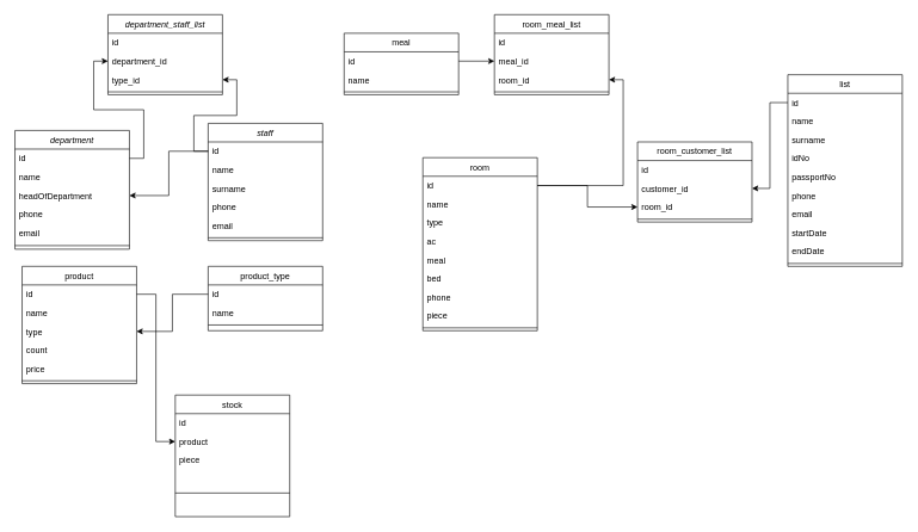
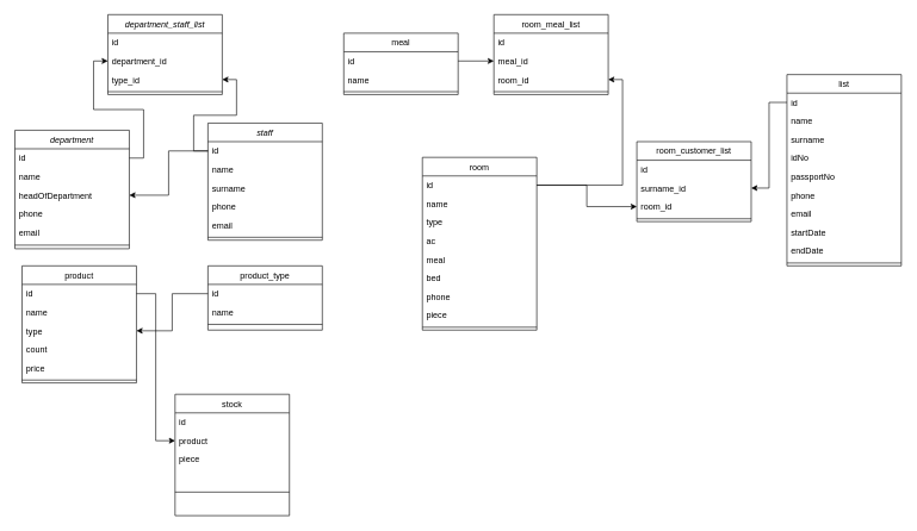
  <mxCell id="0" />
  <mxCell id="1" parent="0" />
  <mxCell id="2" style="edgeStyle=orthogonalEdgeStyle;rounded=0;orthogonalLoop=1;jettySize=auto;html=1;" parent="1" source="11" target="20" edge="1"><mxGeometry relative="1" as="geometry" /></mxCell>
  <mxCell id="3" value="department_staff_list" style="swimlane;fontStyle=2;align=center;verticalAlign=top;childLayout=stackLayout;horizontal=1;startSize=26;horizontalStack=0;resizeParent=1;resizeLast=0;collapsible=1;marginBottom=0;rounded=0;shadow=0;strokeWidth=1;" parent="1" vertex="1"><mxGeometry x="150" y="20" width="160" height="112" as="geometry"><mxRectangle x="230" y="140" width="160" height="26" as="alternateBounds" /></mxGeometry></mxCell>
  <mxCell id="4" value="id" style="text;align=left;verticalAlign=top;spacingLeft=4;spacingRight=4;overflow=hidden;rotatable=0;points=[[0,0.5],[1,0.5]];portConstraint=eastwest;" parent="3" vertex="1"><mxGeometry y="26" width="160" height="26" as="geometry" /></mxCell>
  <mxCell id="5" value="department_id" style="text;align=left;verticalAlign=top;spacingLeft=4;spacingRight=4;overflow=hidden;rotatable=0;points=[[0,0.5],[1,0.5]];portConstraint=eastwest;" parent="3" vertex="1"><mxGeometry y="52" width="160" height="26" as="geometry" /></mxCell>
  <mxCell id="6" value="type_id" style="text;align=left;verticalAlign=top;spacingLeft=4;spacingRight=4;overflow=hidden;rotatable=0;points=[[0,0.5],[1,0.5]];portConstraint=eastwest;" parent="3" vertex="1"><mxGeometry y="78" width="160" height="26" as="geometry" /></mxCell>
  <mxCell id="7" value="" style="line;html=1;strokeWidth=1;align=left;verticalAlign=middle;spacingTop=-1;spacingLeft=3;spacingRight=3;rotatable=0;labelPosition=right;points=[];portConstraint=eastwest;" parent="3" vertex="1"><mxGeometry y="104" width="160" height="8" as="geometry" /></mxCell>
  <mxCell id="8" style="edgeStyle=orthogonalEdgeStyle;rounded=0;orthogonalLoop=1;jettySize=auto;html=1;" parent="1" source="18" target="5" edge="1"><mxGeometry relative="1" as="geometry" /></mxCell>
  <mxCell id="9" style="edgeStyle=orthogonalEdgeStyle;rounded=0;orthogonalLoop=1;jettySize=auto;html=1;" parent="1" source="11" target="6" edge="1"><mxGeometry relative="1" as="geometry" /></mxCell>
  <mxCell id="10" value="staff" style="swimlane;fontStyle=2;align=center;verticalAlign=top;childLayout=stackLayout;horizontal=1;startSize=26;horizontalStack=0;resizeParent=1;resizeLast=0;collapsible=1;marginBottom=0;rounded=0;shadow=0;strokeWidth=1;" parent="1" vertex="1"><mxGeometry x="290" y="172" width="160" height="164" as="geometry"><mxRectangle x="230" y="140" width="160" height="26" as="alternateBounds" /></mxGeometry></mxCell>
  <mxCell id="11" value="id" style="text;align=left;verticalAlign=top;spacingLeft=4;spacingRight=4;overflow=hidden;rotatable=0;points=[[0,0.5],[1,0.5]];portConstraint=eastwest;" parent="10" vertex="1"><mxGeometry y="26" width="160" height="26" as="geometry" /></mxCell>
  <mxCell id="12" value="name" style="text;align=left;verticalAlign=top;spacingLeft=4;spacingRight=4;overflow=hidden;rotatable=0;points=[[0,0.5],[1,0.5]];portConstraint=eastwest;" parent="10" vertex="1"><mxGeometry y="52" width="160" height="26" as="geometry" /></mxCell>
  <mxCell id="13" value="surname" style="text;align=left;verticalAlign=top;spacingLeft=4;spacingRight=4;overflow=hidden;rotatable=0;points=[[0,0.5],[1,0.5]];portConstraint=eastwest;" parent="10" vertex="1"><mxGeometry y="78" width="160" height="26" as="geometry" /></mxCell>
  <mxCell id="14" value="phone" style="text;align=left;verticalAlign=top;spacingLeft=4;spacingRight=4;overflow=hidden;rotatable=0;points=[[0,0.5],[1,0.5]];portConstraint=eastwest;rounded=0;shadow=0;html=0;" parent="10" vertex="1"><mxGeometry y="104" width="160" height="26" as="geometry" /></mxCell>
  <mxCell id="15" value="email" style="text;align=left;verticalAlign=top;spacingLeft=4;spacingRight=4;overflow=hidden;rotatable=0;points=[[0,0.5],[1,0.5]];portConstraint=eastwest;rounded=0;shadow=0;html=0;" parent="10" vertex="1"><mxGeometry y="130" width="160" height="26" as="geometry" /></mxCell>
  <mxCell id="16" value="" style="line;html=1;strokeWidth=1;align=left;verticalAlign=middle;spacingTop=-1;spacingLeft=3;spacingRight=3;rotatable=0;labelPosition=right;points=[];portConstraint=eastwest;" parent="10" vertex="1"><mxGeometry y="156" width="160" height="8" as="geometry" /></mxCell>
  <mxCell id="17" value="department" style="swimlane;fontStyle=2;align=center;verticalAlign=top;childLayout=stackLayout;horizontal=1;startSize=26;horizontalStack=0;resizeParent=1;resizeLast=0;collapsible=1;marginBottom=0;rounded=0;shadow=0;strokeWidth=1;" parent="1" vertex="1"><mxGeometry x="20" y="182" width="160" height="166" as="geometry"><mxRectangle x="230" y="140" width="160" height="26" as="alternateBounds" /></mxGeometry></mxCell>
  <mxCell id="18" value="id" style="text;align=left;verticalAlign=top;spacingLeft=4;spacingRight=4;overflow=hidden;rotatable=0;points=[[0,0.5],[1,0.5]];portConstraint=eastwest;" parent="17" vertex="1"><mxGeometry y="26" width="160" height="26" as="geometry" /></mxCell>
  <mxCell id="19" value="name" style="text;align=left;verticalAlign=top;spacingLeft=4;spacingRight=4;overflow=hidden;rotatable=0;points=[[0,0.5],[1,0.5]];portConstraint=eastwest;" parent="17" vertex="1"><mxGeometry y="52" width="160" height="26" as="geometry" /></mxCell>
  <mxCell id="20" value="headOfDepartment" style="text;align=left;verticalAlign=top;spacingLeft=4;spacingRight=4;overflow=hidden;rotatable=0;points=[[0,0.5],[1,0.5]];portConstraint=eastwest;rounded=0;shadow=0;html=0;" parent="17" vertex="1"><mxGeometry y="78" width="160" height="26" as="geometry" /></mxCell>
  <mxCell id="21" value="phone" style="text;align=left;verticalAlign=top;spacingLeft=4;spacingRight=4;overflow=hidden;rotatable=0;points=[[0,0.5],[1,0.5]];portConstraint=eastwest;rounded=0;shadow=0;html=0;" parent="17" vertex="1"><mxGeometry y="104" width="160" height="26" as="geometry" /></mxCell>
  <mxCell id="22" value="email" style="text;align=left;verticalAlign=top;spacingLeft=4;spacingRight=4;overflow=hidden;rotatable=0;points=[[0,0.5],[1,0.5]];portConstraint=eastwest;rounded=0;shadow=0;html=0;" parent="17" vertex="1"><mxGeometry y="130" width="160" height="26" as="geometry" /></mxCell>
  <mxCell id="23" value="" style="line;html=1;strokeWidth=1;align=left;verticalAlign=middle;spacingTop=-1;spacingLeft=3;spacingRight=3;rotatable=0;labelPosition=right;points=[];portConstraint=eastwest;" parent="17" vertex="1"><mxGeometry y="156" width="160" height="10" as="geometry" /></mxCell>
  <mxCell id="24" style="edgeStyle=orthogonalEdgeStyle;rounded=0;orthogonalLoop=1;jettySize=auto;html=1;entryX=1;entryY=0.5;entryDx=0;entryDy=0;" parent="1" source="33" target="28" edge="1"><mxGeometry relative="1" as="geometry" /></mxCell>
  <mxCell id="25" value="product" style="swimlane;fontStyle=0;align=center;verticalAlign=top;childLayout=stackLayout;horizontal=1;startSize=26;horizontalStack=0;resizeParent=1;resizeLast=0;collapsible=1;marginBottom=0;rounded=0;shadow=0;strokeWidth=1;" parent="1" vertex="1"><mxGeometry x="30" y="372" width="160" height="164" as="geometry"><mxRectangle x="550" y="140" width="160" height="26" as="alternateBounds" /></mxGeometry></mxCell>
  <mxCell id="26" value="id" style="text;align=left;verticalAlign=top;spacingLeft=4;spacingRight=4;overflow=hidden;rotatable=0;points=[[0,0.5],[1,0.5]];portConstraint=eastwest;" parent="25" vertex="1"><mxGeometry y="26" width="160" height="26" as="geometry" /></mxCell>
  <mxCell id="27" value="name" style="text;align=left;verticalAlign=top;spacingLeft=4;spacingRight=4;overflow=hidden;rotatable=0;points=[[0,0.5],[1,0.5]];portConstraint=eastwest;" parent="25" vertex="1"><mxGeometry y="52" width="160" height="26" as="geometry" /></mxCell>
  <mxCell id="28" value="type" style="text;align=left;verticalAlign=top;spacingLeft=4;spacingRight=4;overflow=hidden;rotatable=0;points=[[0,0.5],[1,0.5]];portConstraint=eastwest;rounded=0;shadow=0;html=0;" parent="25" vertex="1"><mxGeometry y="78" width="160" height="26" as="geometry" /></mxCell>
  <mxCell id="29" value="count" style="text;align=left;verticalAlign=top;spacingLeft=4;spacingRight=4;overflow=hidden;rotatable=0;points=[[0,0.5],[1,0.5]];portConstraint=eastwest;rounded=0;shadow=0;html=0;" parent="25" vertex="1"><mxGeometry y="104" width="160" height="26" as="geometry" /></mxCell>
  <mxCell id="30" value="price" style="text;align=left;verticalAlign=top;spacingLeft=4;spacingRight=4;overflow=hidden;rotatable=0;points=[[0,0.5],[1,0.5]];portConstraint=eastwest;rounded=0;shadow=0;html=0;" parent="25" vertex="1"><mxGeometry y="130" width="160" height="26" as="geometry" /></mxCell>
  <mxCell id="31" value="" style="line;html=1;strokeWidth=1;align=left;verticalAlign=middle;spacingTop=-1;spacingLeft=3;spacingRight=3;rotatable=0;labelPosition=right;points=[];portConstraint=eastwest;" parent="25" vertex="1"><mxGeometry y="156" width="160" height="8" as="geometry" /></mxCell>
  <mxCell id="32" value="product_type" style="swimlane;fontStyle=0;align=center;verticalAlign=top;childLayout=stackLayout;horizontal=1;startSize=26;horizontalStack=0;resizeParent=1;resizeLast=0;collapsible=1;marginBottom=0;rounded=0;shadow=0;strokeWidth=1;" parent="1" vertex="1"><mxGeometry x="290" y="372" width="160" height="90" as="geometry"><mxRectangle x="340" y="380" width="170" height="26" as="alternateBounds" /></mxGeometry></mxCell>
  <mxCell id="33" value="id" style="text;align=left;verticalAlign=top;spacingLeft=4;spacingRight=4;overflow=hidden;rotatable=0;points=[[0,0.5],[1,0.5]];portConstraint=eastwest;" parent="32" vertex="1"><mxGeometry y="26" width="160" height="26" as="geometry" /></mxCell>
  <mxCell id="34" value="name" style="text;align=left;verticalAlign=top;spacingLeft=4;spacingRight=4;overflow=hidden;rotatable=0;points=[[0,0.5],[1,0.5]];portConstraint=eastwest;" parent="32" vertex="1"><mxGeometry y="52" width="160" height="26" as="geometry" /></mxCell>
  <mxCell id="35" value="" style="line;html=1;strokeWidth=1;align=left;verticalAlign=middle;spacingTop=-1;spacingLeft=3;spacingRight=3;rotatable=0;labelPosition=right;points=[];portConstraint=eastwest;" parent="32" vertex="1"><mxGeometry y="78" width="160" height="8" as="geometry" /></mxCell>
  <mxCell id="36" style="edgeStyle=orthogonalEdgeStyle;rounded=0;orthogonalLoop=1;jettySize=auto;html=1;" parent="1" source="61" target="40" edge="1"><mxGeometry relative="1" as="geometry" /></mxCell>
  <mxCell id="37" style="edgeStyle=orthogonalEdgeStyle;rounded=0;orthogonalLoop=1;jettySize=auto;html=1;entryX=1;entryY=0.5;entryDx=0;entryDy=0;" parent="1" source="66" target="41" edge="1"><mxGeometry relative="1" as="geometry" /></mxCell>
  <mxCell id="38" value="room_meal_list" style="swimlane;fontStyle=0;align=center;verticalAlign=top;childLayout=stackLayout;horizontal=1;startSize=26;horizontalStack=0;resizeParent=1;resizeLast=0;collapsible=1;marginBottom=0;rounded=0;shadow=0;strokeWidth=1;" parent="1" vertex="1"><mxGeometry x="690" y="20" width="160" height="112" as="geometry"><mxRectangle x="550" y="140" width="160" height="26" as="alternateBounds" /></mxGeometry></mxCell>
  <mxCell id="39" value="id" style="text;align=left;verticalAlign=top;spacingLeft=4;spacingRight=4;overflow=hidden;rotatable=0;points=[[0,0.5],[1,0.5]];portConstraint=eastwest;" parent="38" vertex="1"><mxGeometry y="26" width="160" height="26" as="geometry" /></mxCell>
  <mxCell id="40" value="meal_id" style="text;align=left;verticalAlign=top;spacingLeft=4;spacingRight=4;overflow=hidden;rotatable=0;points=[[0,0.5],[1,0.5]];portConstraint=eastwest;" parent="38" vertex="1"><mxGeometry y="52" width="160" height="26" as="geometry" /></mxCell>
  <mxCell id="41" value="room_id" style="text;align=left;verticalAlign=top;spacingLeft=4;spacingRight=4;overflow=hidden;rotatable=0;points=[[0,0.5],[1,0.5]];portConstraint=eastwest;" parent="38" vertex="1"><mxGeometry y="78" width="160" height="26" as="geometry" /></mxCell>
  <mxCell id="42" value="" style="line;html=1;strokeWidth=1;align=left;verticalAlign=middle;spacingTop=-1;spacingLeft=3;spacingRight=3;rotatable=0;labelPosition=right;points=[];portConstraint=eastwest;" parent="38" vertex="1"><mxGeometry y="104" width="160" height="8" as="geometry" /></mxCell>
  <mxCell id="43" style="edgeStyle=orthogonalEdgeStyle;rounded=0;orthogonalLoop=1;jettySize=auto;html=1;entryX=1;entryY=0.5;entryDx=0;entryDy=0;" parent="1" source="50" target="46" edge="1"><mxGeometry relative="1" as="geometry" /></mxCell>
  <mxCell id="44" value="room_customer_list" style="swimlane;fontStyle=0;align=center;verticalAlign=top;childLayout=stackLayout;horizontal=1;startSize=26;horizontalStack=0;resizeParent=1;resizeLast=0;collapsible=1;marginBottom=0;rounded=0;shadow=0;strokeWidth=1;" parent="1" vertex="1"><mxGeometry x="890" y="198" width="160" height="112" as="geometry"><mxRectangle x="550" y="140" width="160" height="26" as="alternateBounds" /></mxGeometry></mxCell>
  <mxCell id="45" value="id" style="text;align=left;verticalAlign=top;spacingLeft=4;spacingRight=4;overflow=hidden;rotatable=0;points=[[0,0.5],[1,0.5]];portConstraint=eastwest;" parent="44" vertex="1"><mxGeometry y="26" width="160" height="26" as="geometry" /></mxCell>
- <mxCell id="46" value="customer_id" style="text;align=left;verticalAlign=top;spacingLeft=4;spacingRight=4;overflow=hidden;rotatable=0;points=[[0,0.5],[1,0.5]];portConstraint=eastwest;" parent="44" vertex="1"><mxGeometry y="52" width="160" height="26" as="geometry" /></mxCell>
+ <mxCell id="46" value="surname_id" style="text;align=left;verticalAlign=top;spacingLeft=4;spacingRight=4;overflow=hidden;rotatable=0;points=[[0,0.5],[1,0.5]];portConstraint=eastwest;" parent="44" vertex="1"><mxGeometry y="52" width="160" height="26" as="geometry" /></mxCell>
  <mxCell id="47" value="room_id" style="text;align=left;verticalAlign=top;spacingLeft=4;spacingRight=4;overflow=hidden;rotatable=0;points=[[0,0.5],[1,0.5]];portConstraint=eastwest;" parent="44" vertex="1"><mxGeometry y="78" width="160" height="26" as="geometry" /></mxCell>
  <mxCell id="48" value="" style="line;html=1;strokeWidth=1;align=left;verticalAlign=middle;spacingTop=-1;spacingLeft=3;spacingRight=3;rotatable=0;labelPosition=right;points=[];portConstraint=eastwest;" parent="44" vertex="1"><mxGeometry y="104" width="160" height="8" as="geometry" /></mxCell>
  <mxCell id="49" value="list" style="swimlane;fontStyle=0;align=center;verticalAlign=top;childLayout=stackLayout;horizontal=1;startSize=26;horizontalStack=0;resizeParent=1;resizeLast=0;collapsible=1;marginBottom=0;rounded=0;shadow=0;strokeWidth=1;" parent="1" vertex="1"><mxGeometry x="1100" y="104" width="160" height="268" as="geometry"><mxRectangle x="550" y="140" width="160" height="26" as="alternateBounds" /></mxGeometry></mxCell>
  <mxCell id="50" value="id" style="text;align=left;verticalAlign=top;spacingLeft=4;spacingRight=4;overflow=hidden;rotatable=0;points=[[0,0.5],[1,0.5]];portConstraint=eastwest;" parent="49" vertex="1"><mxGeometry y="26" width="160" height="26" as="geometry" /></mxCell>
  <mxCell id="51" value="name" style="text;align=left;verticalAlign=top;spacingLeft=4;spacingRight=4;overflow=hidden;rotatable=0;points=[[0,0.5],[1,0.5]];portConstraint=eastwest;" parent="49" vertex="1"><mxGeometry y="52" width="160" height="26" as="geometry" /></mxCell>
  <mxCell id="52" value="surname" style="text;align=left;verticalAlign=top;spacingLeft=4;spacingRight=4;overflow=hidden;rotatable=0;points=[[0,0.5],[1,0.5]];portConstraint=eastwest;rounded=0;shadow=0;html=0;" parent="49" vertex="1"><mxGeometry y="78" width="160" height="26" as="geometry" /></mxCell>
  <mxCell id="53" value="idNo" style="text;align=left;verticalAlign=top;spacingLeft=4;spacingRight=4;overflow=hidden;rotatable=0;points=[[0,0.5],[1,0.5]];portConstraint=eastwest;rounded=0;shadow=0;html=0;" parent="49" vertex="1"><mxGeometry y="104" width="160" height="26" as="geometry" /></mxCell>
  <mxCell id="54" value="passportNo" style="text;align=left;verticalAlign=top;spacingLeft=4;spacingRight=4;overflow=hidden;rotatable=0;points=[[0,0.5],[1,0.5]];portConstraint=eastwest;rounded=0;shadow=0;html=0;" parent="49" vertex="1"><mxGeometry y="130" width="160" height="26" as="geometry" /></mxCell>
  <mxCell id="55" value="phone" style="text;align=left;verticalAlign=top;spacingLeft=4;spacingRight=4;overflow=hidden;rotatable=0;points=[[0,0.5],[1,0.5]];portConstraint=eastwest;rounded=0;shadow=0;html=0;" parent="49" vertex="1"><mxGeometry y="156" width="160" height="26" as="geometry" /></mxCell>
  <mxCell id="56" value="email" style="text;align=left;verticalAlign=top;spacingLeft=4;spacingRight=4;overflow=hidden;rotatable=0;points=[[0,0.5],[1,0.5]];portConstraint=eastwest;rounded=0;shadow=0;html=0;" parent="49" vertex="1"><mxGeometry y="182" width="160" height="26" as="geometry" /></mxCell>
  <mxCell id="57" value="startDate" style="text;align=left;verticalAlign=top;spacingLeft=4;spacingRight=4;overflow=hidden;rotatable=0;points=[[0,0.5],[1,0.5]];portConstraint=eastwest;rounded=0;shadow=0;html=0;" parent="49" vertex="1"><mxGeometry y="208" width="160" height="26" as="geometry" /></mxCell>
  <mxCell id="58" value="endDate" style="text;align=left;verticalAlign=top;spacingLeft=4;spacingRight=4;overflow=hidden;rotatable=0;points=[[0,0.5],[1,0.5]];portConstraint=eastwest;rounded=0;shadow=0;html=0;" parent="49" vertex="1"><mxGeometry y="234" width="160" height="26" as="geometry" /></mxCell>
  <mxCell id="59" value="" style="line;html=1;strokeWidth=1;align=left;verticalAlign=middle;spacingTop=-1;spacingLeft=3;spacingRight=3;rotatable=0;labelPosition=right;points=[];portConstraint=eastwest;" parent="49" vertex="1"><mxGeometry y="260" width="160" height="8" as="geometry" /></mxCell>
  <mxCell id="60" value="meal" style="swimlane;fontStyle=0;align=center;verticalAlign=top;childLayout=stackLayout;horizontal=1;startSize=26;horizontalStack=0;resizeParent=1;resizeLast=0;collapsible=1;marginBottom=0;rounded=0;shadow=0;strokeWidth=1;" parent="1" vertex="1"><mxGeometry x="480" y="46" width="160" height="86" as="geometry"><mxRectangle x="550" y="140" width="160" height="26" as="alternateBounds" /></mxGeometry></mxCell>
  <mxCell id="61" value="id" style="text;align=left;verticalAlign=top;spacingLeft=4;spacingRight=4;overflow=hidden;rotatable=0;points=[[0,0.5],[1,0.5]];portConstraint=eastwest;" parent="60" vertex="1"><mxGeometry y="26" width="160" height="26" as="geometry" /></mxCell>
  <mxCell id="62" value="name" style="text;align=left;verticalAlign=top;spacingLeft=4;spacingRight=4;overflow=hidden;rotatable=0;points=[[0,0.5],[1,0.5]];portConstraint=eastwest;" parent="60" vertex="1"><mxGeometry y="52" width="160" height="26" as="geometry" /></mxCell>
  <mxCell id="63" value="" style="line;html=1;strokeWidth=1;align=left;verticalAlign=middle;spacingTop=-1;spacingLeft=3;spacingRight=3;rotatable=0;labelPosition=right;points=[];portConstraint=eastwest;" parent="60" vertex="1"><mxGeometry y="78" width="160" height="8" as="geometry" /></mxCell>
  <mxCell id="64" style="edgeStyle=orthogonalEdgeStyle;rounded=0;orthogonalLoop=1;jettySize=auto;html=1;entryX=0;entryY=0.5;entryDx=0;entryDy=0;" parent="1" source="66" target="47" edge="1"><mxGeometry relative="1" as="geometry" /></mxCell>
  <mxCell id="65" value="room" style="swimlane;fontStyle=0;align=center;verticalAlign=top;childLayout=stackLayout;horizontal=1;startSize=26;horizontalStack=0;resizeParent=1;resizeLast=0;collapsible=1;marginBottom=0;rounded=0;shadow=0;strokeWidth=1;" parent="1" vertex="1"><mxGeometry x="590" y="220" width="160" height="242" as="geometry"><mxRectangle x="550" y="140" width="160" height="26" as="alternateBounds" /></mxGeometry></mxCell>
  <mxCell id="66" value="id" style="text;align=left;verticalAlign=top;spacingLeft=4;spacingRight=4;overflow=hidden;rotatable=0;points=[[0,0.5],[1,0.5]];portConstraint=eastwest;" parent="65" vertex="1"><mxGeometry y="26" width="160" height="26" as="geometry" /></mxCell>
  <mxCell id="67" value="name" style="text;align=left;verticalAlign=top;spacingLeft=4;spacingRight=4;overflow=hidden;rotatable=0;points=[[0,0.5],[1,0.5]];portConstraint=eastwest;" parent="65" vertex="1"><mxGeometry y="52" width="160" height="26" as="geometry" /></mxCell>
  <mxCell id="68" value="type" style="text;align=left;verticalAlign=top;spacingLeft=4;spacingRight=4;overflow=hidden;rotatable=0;points=[[0,0.5],[1,0.5]];portConstraint=eastwest;rounded=0;shadow=0;html=0;" parent="65" vertex="1"><mxGeometry y="78" width="160" height="26" as="geometry" /></mxCell>
  <mxCell id="69" value="ac" style="text;align=left;verticalAlign=top;spacingLeft=4;spacingRight=4;overflow=hidden;rotatable=0;points=[[0,0.5],[1,0.5]];portConstraint=eastwest;rounded=0;shadow=0;html=0;" parent="65" vertex="1"><mxGeometry y="104" width="160" height="26" as="geometry" /></mxCell>
  <mxCell id="70" value="meal" style="text;align=left;verticalAlign=top;spacingLeft=4;spacingRight=4;overflow=hidden;rotatable=0;points=[[0,0.5],[1,0.5]];portConstraint=eastwest;rounded=0;shadow=0;html=0;" parent="65" vertex="1"><mxGeometry y="130" width="160" height="26" as="geometry" /></mxCell>
  <mxCell id="71" value="bed" style="text;align=left;verticalAlign=top;spacingLeft=4;spacingRight=4;overflow=hidden;rotatable=0;points=[[0,0.5],[1,0.5]];portConstraint=eastwest;rounded=0;shadow=0;html=0;" parent="65" vertex="1"><mxGeometry y="156" width="160" height="26" as="geometry" /></mxCell>
  <mxCell id="72" value="phone" style="text;align=left;verticalAlign=top;spacingLeft=4;spacingRight=4;overflow=hidden;rotatable=0;points=[[0,0.5],[1,0.5]];portConstraint=eastwest;rounded=0;shadow=0;html=0;" parent="65" vertex="1"><mxGeometry y="182" width="160" height="26" as="geometry" /></mxCell>
  <mxCell id="73" value="piece" style="text;align=left;verticalAlign=top;spacingLeft=4;spacingRight=4;overflow=hidden;rotatable=0;points=[[0,0.5],[1,0.5]];portConstraint=eastwest;rounded=0;shadow=0;html=0;" parent="65" vertex="1"><mxGeometry y="208" width="160" height="26" as="geometry" /></mxCell>
  <mxCell id="74" value="" style="line;html=1;strokeWidth=1;align=left;verticalAlign=middle;spacingTop=-1;spacingLeft=3;spacingRight=3;rotatable=0;labelPosition=right;points=[];portConstraint=eastwest;" parent="65" vertex="1"><mxGeometry y="234" width="160" height="8" as="geometry" /></mxCell>
  <mxCell id="75" value="stock" style="swimlane;fontStyle=0;align=center;verticalAlign=top;childLayout=stackLayout;horizontal=1;startSize=26;horizontalStack=0;resizeParent=1;resizeLast=0;collapsible=1;marginBottom=0;rounded=0;shadow=0;strokeWidth=1;" vertex="1" parent="1"><mxGeometry x="244" y="552" width="160" height="170" as="geometry"><mxRectangle x="550" y="140" width="160" height="26" as="alternateBounds" /></mxGeometry></mxCell>
  <mxCell id="76" value="id" style="text;align=left;verticalAlign=top;spacingLeft=4;spacingRight=4;overflow=hidden;rotatable=0;points=[[0,0.5],[1,0.5]];portConstraint=eastwest;" vertex="1" parent="75"><mxGeometry y="26" width="160" height="26" as="geometry" /></mxCell>
  <mxCell id="77" value="product" style="text;align=left;verticalAlign=top;spacingLeft=4;spacingRight=4;overflow=hidden;rotatable=0;points=[[0,0.5],[1,0.5]];portConstraint=eastwest;" vertex="1" parent="75"><mxGeometry y="52" width="160" height="26" as="geometry" /></mxCell>
  <mxCell id="78" value="piece" style="text;align=left;verticalAlign=top;spacingLeft=4;spacingRight=4;overflow=hidden;rotatable=0;points=[[0,0.5],[1,0.5]];portConstraint=eastwest;rounded=0;shadow=0;html=0;" vertex="1" parent="75"><mxGeometry y="78" width="160" height="26" as="geometry" /></mxCell>
  <mxCell id="79" value="" style="line;html=1;strokeWidth=1;align=left;verticalAlign=middle;spacingTop=-1;spacingLeft=3;spacingRight=3;rotatable=0;labelPosition=right;points=[];portConstraint=eastwest;" vertex="1" parent="75"><mxGeometry y="104" width="160" height="66" as="geometry" /></mxCell>
  <mxCell id="80" style="edgeStyle=orthogonalEdgeStyle;rounded=0;orthogonalLoop=1;jettySize=auto;html=1;exitX=1;exitY=0.5;exitDx=0;exitDy=0;entryX=0;entryY=0.5;entryDx=0;entryDy=0;" edge="1" parent="1" source="26" target="77"><mxGeometry relative="1" as="geometry" /></mxCell>
